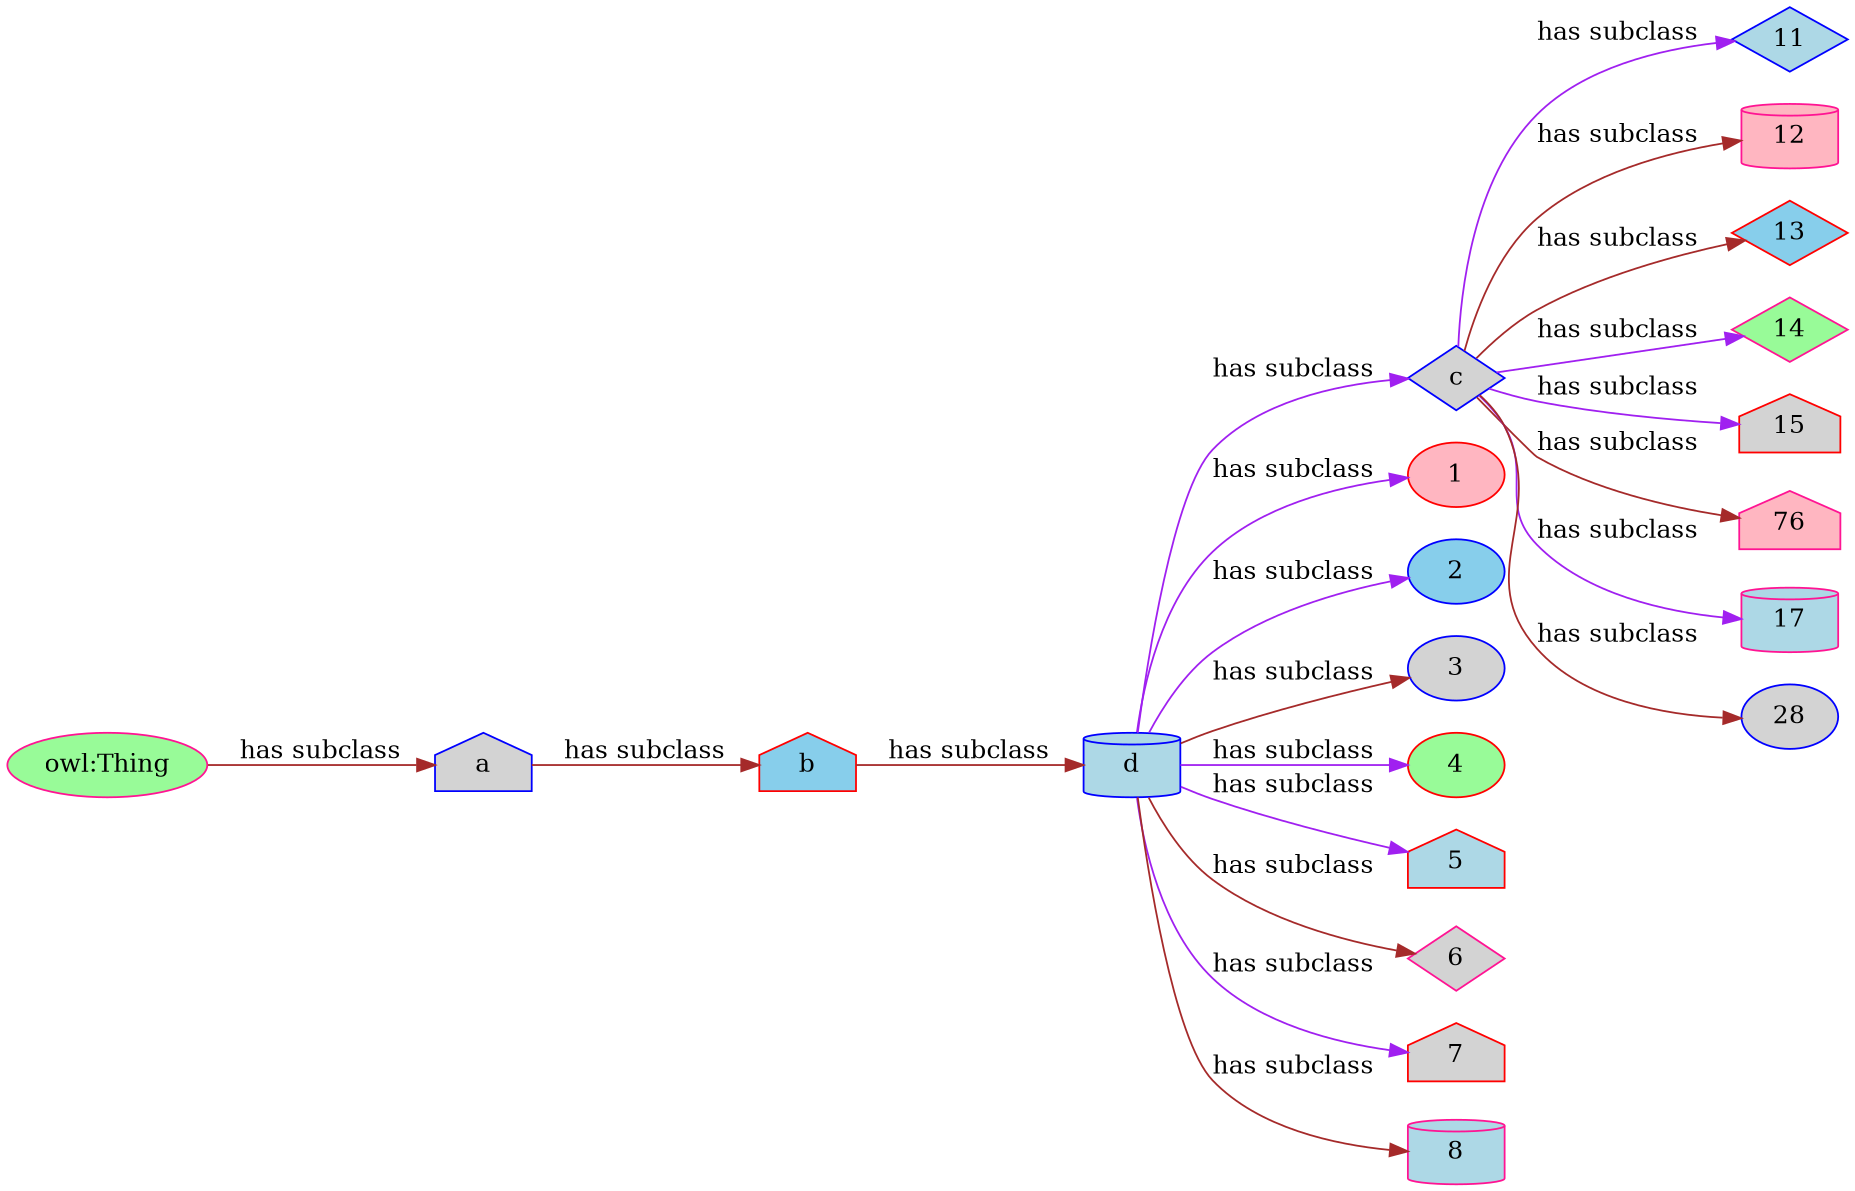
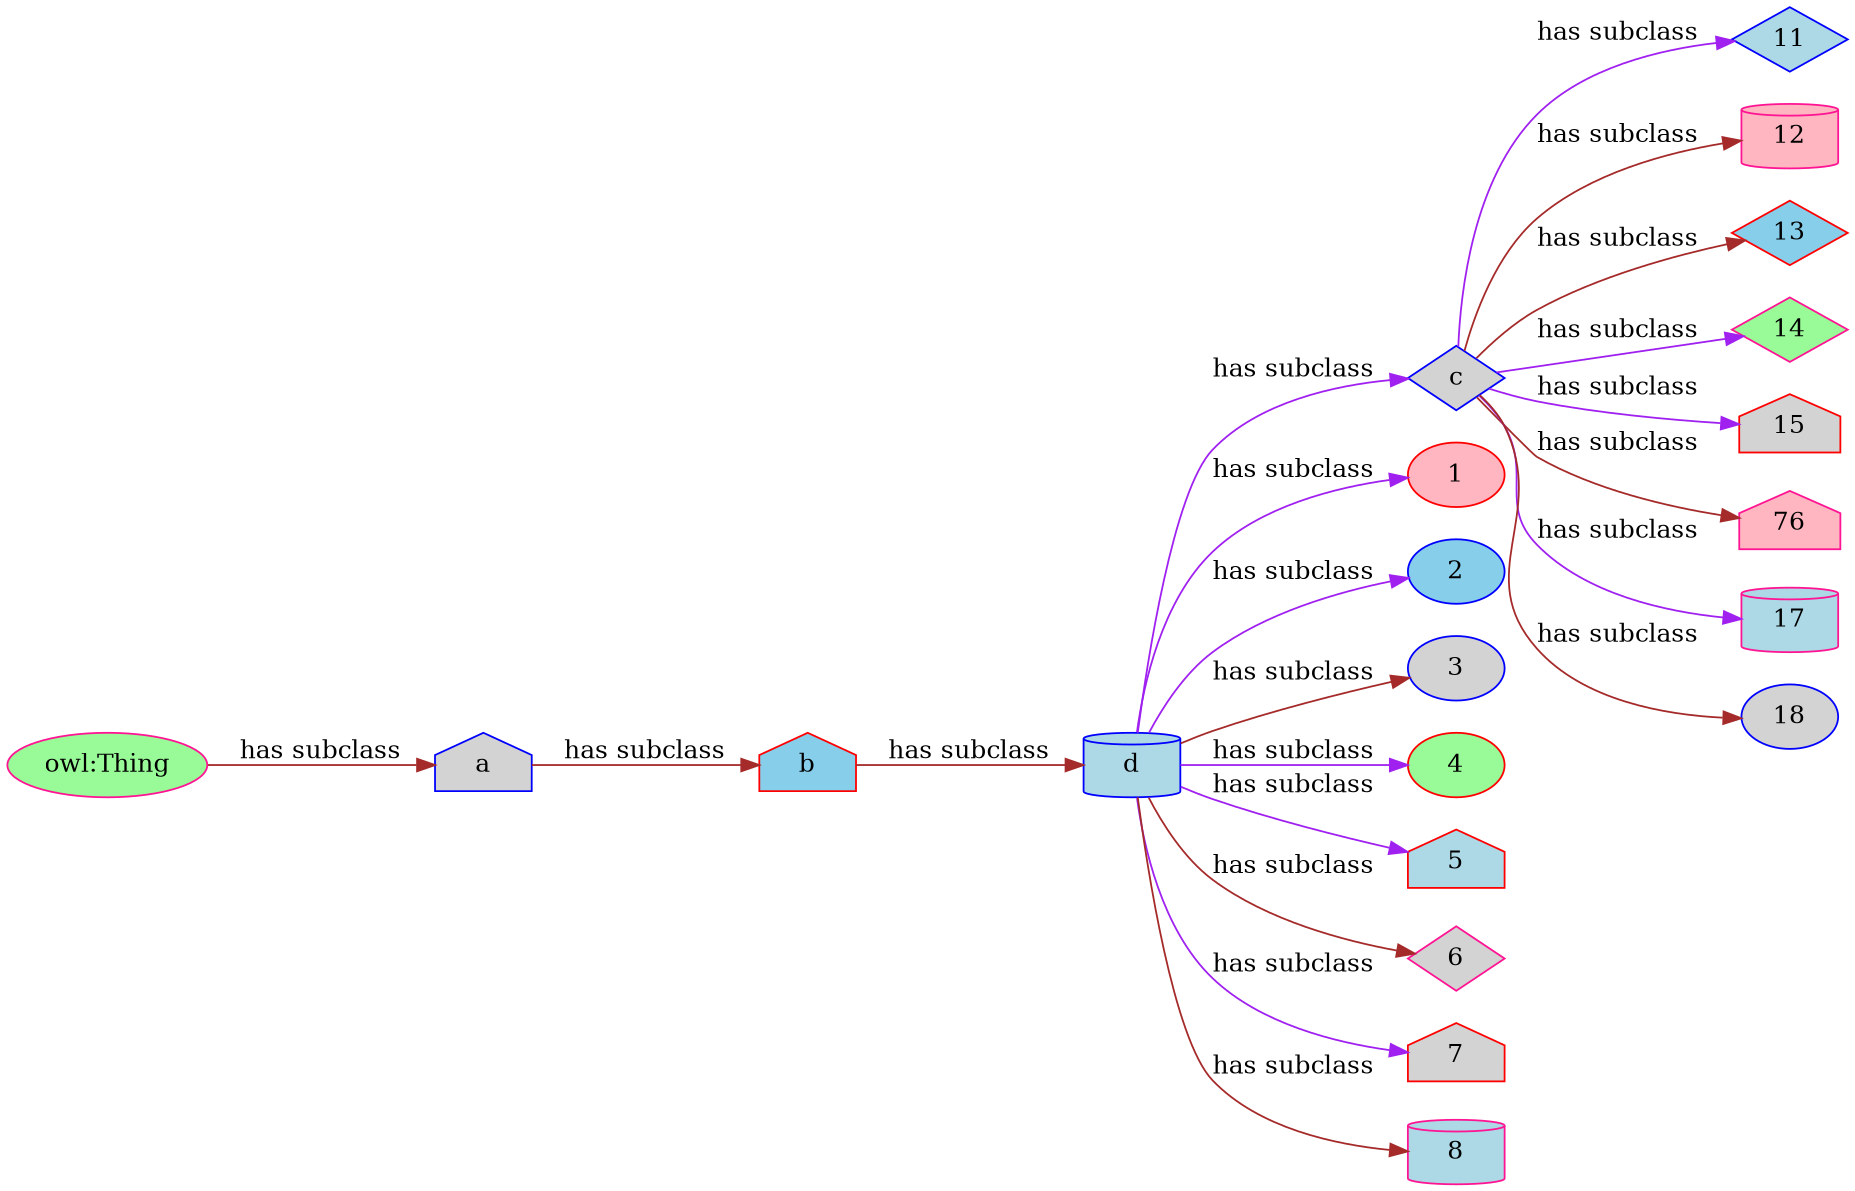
  digraph {
    rankdir=LR
    node [color=deeppink fillcolor=lightgrey shape=ellipse style=filled]
    edge [color=brown]
    "owl:Thing" [fillcolor=palegreen]
    a [color=blue shape=house]
    b [color=red fillcolor=skyblue shape=house]
    d [color=blue fillcolor=lightblue shape=cylinder]
    c [color=blue shape=diamond]
    11 [color=blue fillcolor=lightblue shape=diamond]
    12 [fillcolor=lightpink shape=cylinder]
    13 [color=red fillcolor=skyblue shape=diamond]
    14 [fillcolor=palegreen shape=diamond]
    15 [color=red shape=house]
    n11 [fillcolor=lightpink label=76 shape=house]
    17 [fillcolor=lightblue shape=cylinder]
-   18 [color=blue label=28]
+   18 [color=blue]
    1 [color=red fillcolor=lightpink]
    2 [color=blue fillcolor=skyblue]
    3 [color=blue]
    4 [color=red fillcolor=palegreen]
    5 [color=red fillcolor=lightblue shape=house]
    6 [shape=diamond]
    7 [color=red shape=house]
    8 [fillcolor=lightblue shape=cylinder]
    "owl:Thing" -> a [label="has subclass"]
    a -> b [label="has subclass"]
    b -> d [label="has subclass"]
    d -> c [color=purple label="has subclass"]
    d -> 1 [color=purple label="has subclass"]
    d -> 2 [color=purple label="has subclass"]
    d -> 3 [label="has subclass"]
    d -> 4 [color=purple label="has subclass"]
    d -> 5 [color=purple label="has subclass"]
    d -> 6 [label="has subclass"]
    d -> 7 [color=purple label="has subclass"]
    d -> 8 [label="has subclass"]
    c -> 11 [color=purple label="has subclass"]
    c -> 12 [label="has subclass"]
    c -> 13 [label="has subclass"]
    c -> 14 [color=purple label="has subclass"]
    c -> 15 [color=purple label="has subclass"]
    c -> n11 [label="has subclass"]
    c -> 17 [color=purple label="has subclass"]
    c -> 18 [label="has subclass"]
  }
